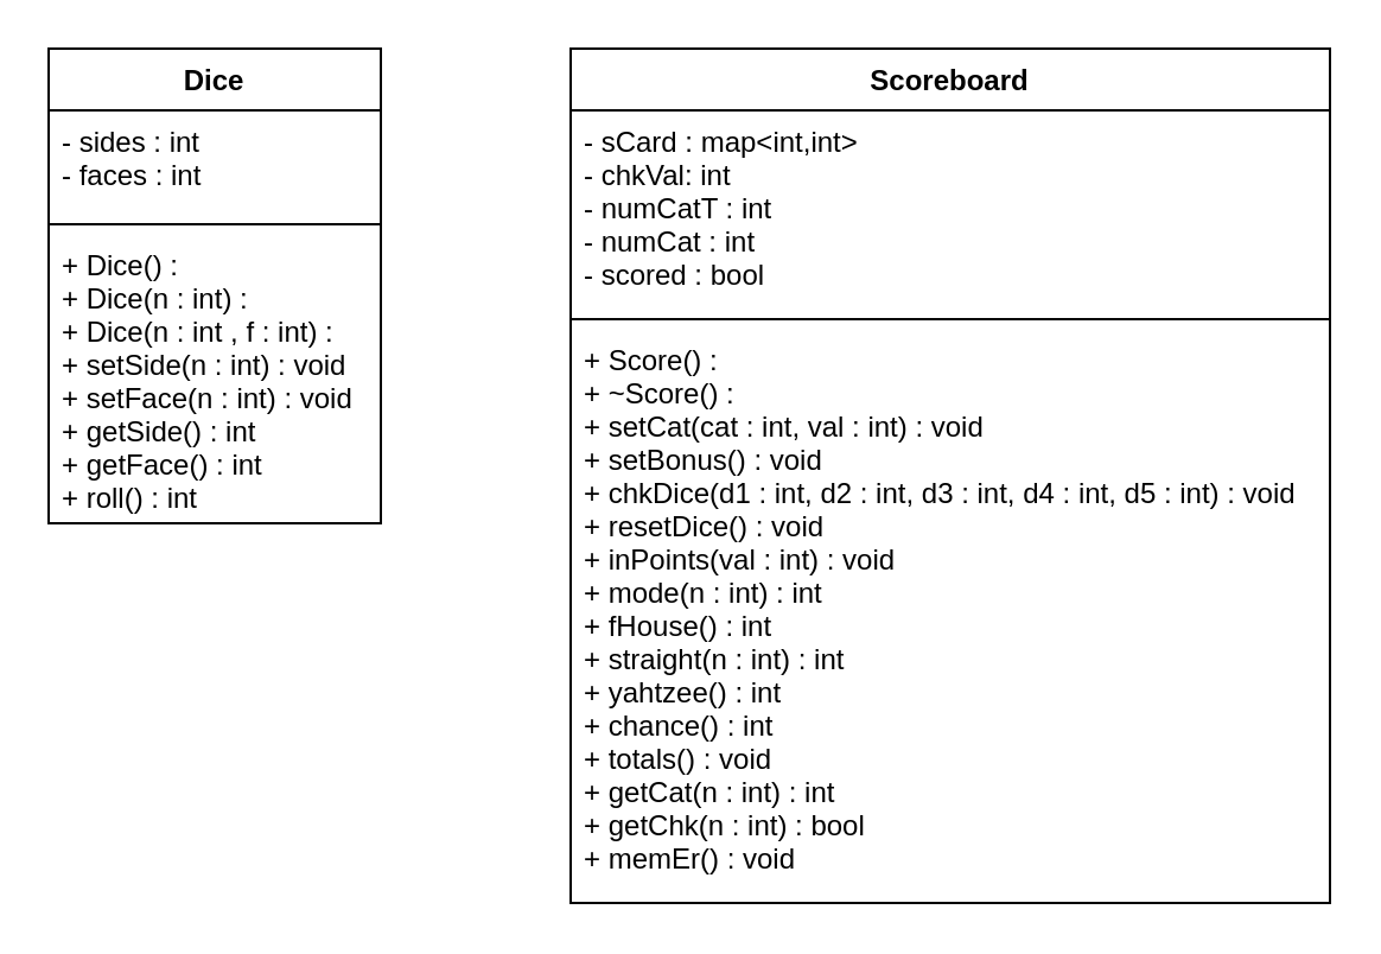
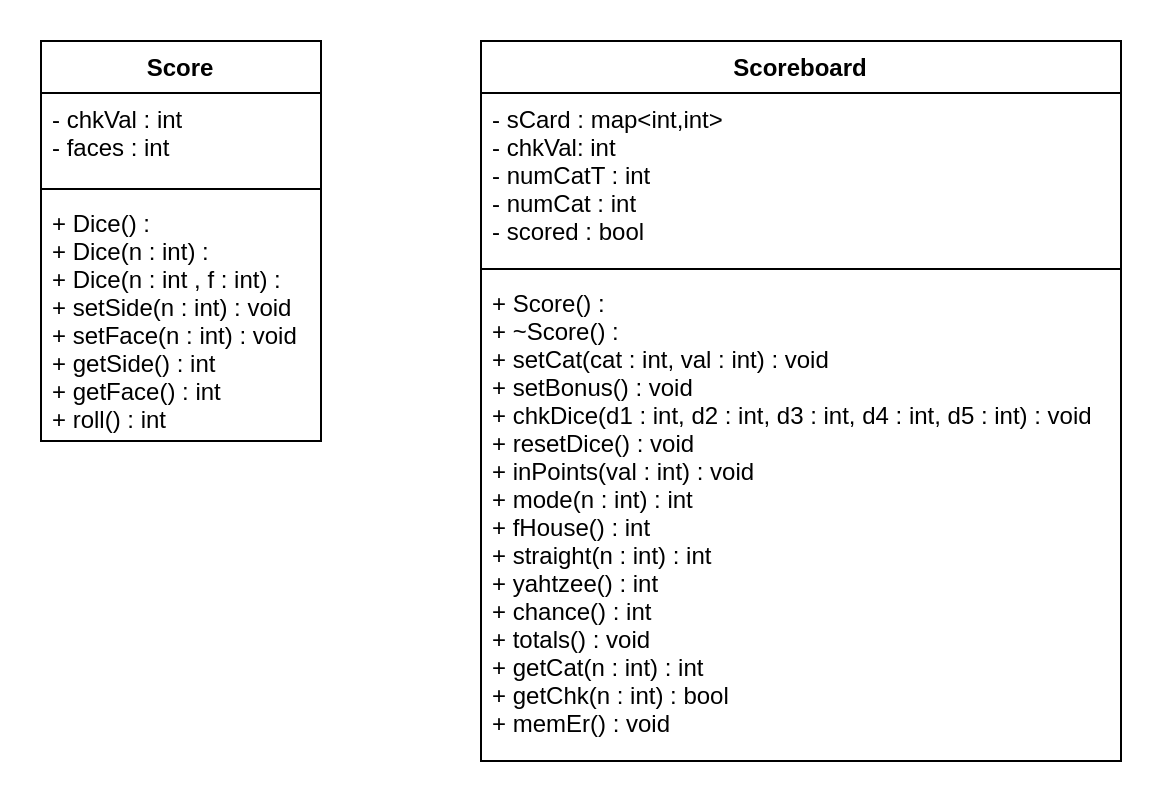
  <mxCell id="0" />
  <mxCell id="1" parent="0" />
- <mxCell id="2" value="Dice" style="swimlane;fontStyle=1;align=center;verticalAlign=top;childLayout=stackLayout;horizontal=1;startSize=26;horizontalStack=0;resizeParent=1;resizeParentMax=0;resizeLast=0;collapsible=1;marginBottom=0;" vertex="1" parent="1"><mxGeometry x="20" y="20" width="140" height="200" as="geometry"><mxRectangle x="20" y="20" width="70" height="26" as="alternateBounds" /></mxGeometry></mxCell>
- <mxCell id="3" value="- sides : int&#10;- faces : int" style="text;strokeColor=none;fillColor=none;align=left;verticalAlign=top;spacingLeft=4;spacingRight=4;overflow=hidden;rotatable=0;points=[[0,0.5],[1,0.5]];portConstraint=eastwest;" vertex="1" parent="2"><mxGeometry y="26" width="140" height="44" as="geometry" /></mxCell>
+ <mxCell id="2" value="Score" style="swimlane;fontStyle=1;align=center;verticalAlign=top;childLayout=stackLayout;horizontal=1;startSize=26;horizontalStack=0;resizeParent=1;resizeParentMax=0;resizeLast=0;collapsible=1;marginBottom=0;" vertex="1" parent="1"><mxGeometry x="20" y="20" width="140" height="200" as="geometry"><mxRectangle x="20" y="20" width="70" height="26" as="alternateBounds" /></mxGeometry></mxCell>
+ <mxCell id="3" value="- chkVal : int&#10;- faces : int" style="text;strokeColor=none;fillColor=none;align=left;verticalAlign=top;spacingLeft=4;spacingRight=4;overflow=hidden;rotatable=0;points=[[0,0.5],[1,0.5]];portConstraint=eastwest;" vertex="1" parent="2"><mxGeometry y="26" width="140" height="44" as="geometry" /></mxCell>
  <mxCell id="4" value="" style="line;strokeWidth=1;fillColor=none;align=left;verticalAlign=middle;spacingTop=-1;spacingLeft=3;spacingRight=3;rotatable=0;labelPosition=right;points=[];portConstraint=eastwest;" vertex="1" parent="2"><mxGeometry y="70" width="140" height="8" as="geometry" /></mxCell>
  <mxCell id="5" value="+ Dice() :&#10;+ Dice(n : int) :&#10;+ Dice(n : int , f : int) :&#10;+ setSide(n : int) : void&#10;+ setFace(n : int) : void   &#10;+ getSide() : int&#10;+ getFace() : int &#10;+ roll() : int" style="text;strokeColor=none;fillColor=none;align=left;verticalAlign=top;spacingLeft=4;spacingRight=4;overflow=hidden;rotatable=0;points=[[0,0.5],[1,0.5]];portConstraint=eastwest;" vertex="1" parent="2"><mxGeometry y="78" width="140" height="122" as="geometry" /></mxCell>
  <mxCell id="6" value="Scoreboard" style="swimlane;fontStyle=1;align=center;verticalAlign=top;childLayout=stackLayout;horizontal=1;startSize=26;horizontalStack=0;resizeParent=1;resizeParentMax=0;resizeLast=0;collapsible=1;marginBottom=0;" vertex="1" parent="1"><mxGeometry x="240" y="20" width="320" height="360" as="geometry" /></mxCell>
  <mxCell id="7" value="- sCard : map&lt;int,int&gt;&#10;- chkVal: int&#10;- numCatT : int&#10;- numCat : int&#10;- scored : bool&#10;" style="text;strokeColor=none;fillColor=none;align=left;verticalAlign=top;spacingLeft=4;spacingRight=4;overflow=hidden;rotatable=0;points=[[0,0.5],[1,0.5]];portConstraint=eastwest;" vertex="1" parent="6"><mxGeometry y="26" width="320" height="84" as="geometry" /></mxCell>
  <mxCell id="8" value="" style="line;strokeWidth=1;fillColor=none;align=left;verticalAlign=middle;spacingTop=-1;spacingLeft=3;spacingRight=3;rotatable=0;labelPosition=right;points=[];portConstraint=eastwest;" vertex="1" parent="6"><mxGeometry y="110" width="320" height="8" as="geometry" /></mxCell>
  <mxCell id="9" value="+ Score() :&#10;+ ~Score() :&#10;+ setCat(cat : int, val : int) : void&#10;+ setBonus() : void&#10;+ chkDice(d1 : int, d2 : int, d3 : int, d4 : int, d5 : int) : void&#10;+ resetDice() : void&#10;+ inPoints(val : int) : void&#10;+ mode(n : int) : int&#10;+ fHouse() : int&#10;+ straight(n : int) : int&#10;+ yahtzee() : int&#10;+ chance() : int&#10;+ totals() : void&#10;+ getCat(n : int) : int&#10;+ getChk(n : int) : bool&#10;+ memEr() : void&#10;" style="text;strokeColor=none;fillColor=none;align=left;verticalAlign=top;spacingLeft=4;spacingRight=4;overflow=hidden;rotatable=0;points=[[0,0.5],[1,0.5]];portConstraint=eastwest;" vertex="1" parent="6"><mxGeometry y="118" width="320" height="242" as="geometry" /></mxCell>
